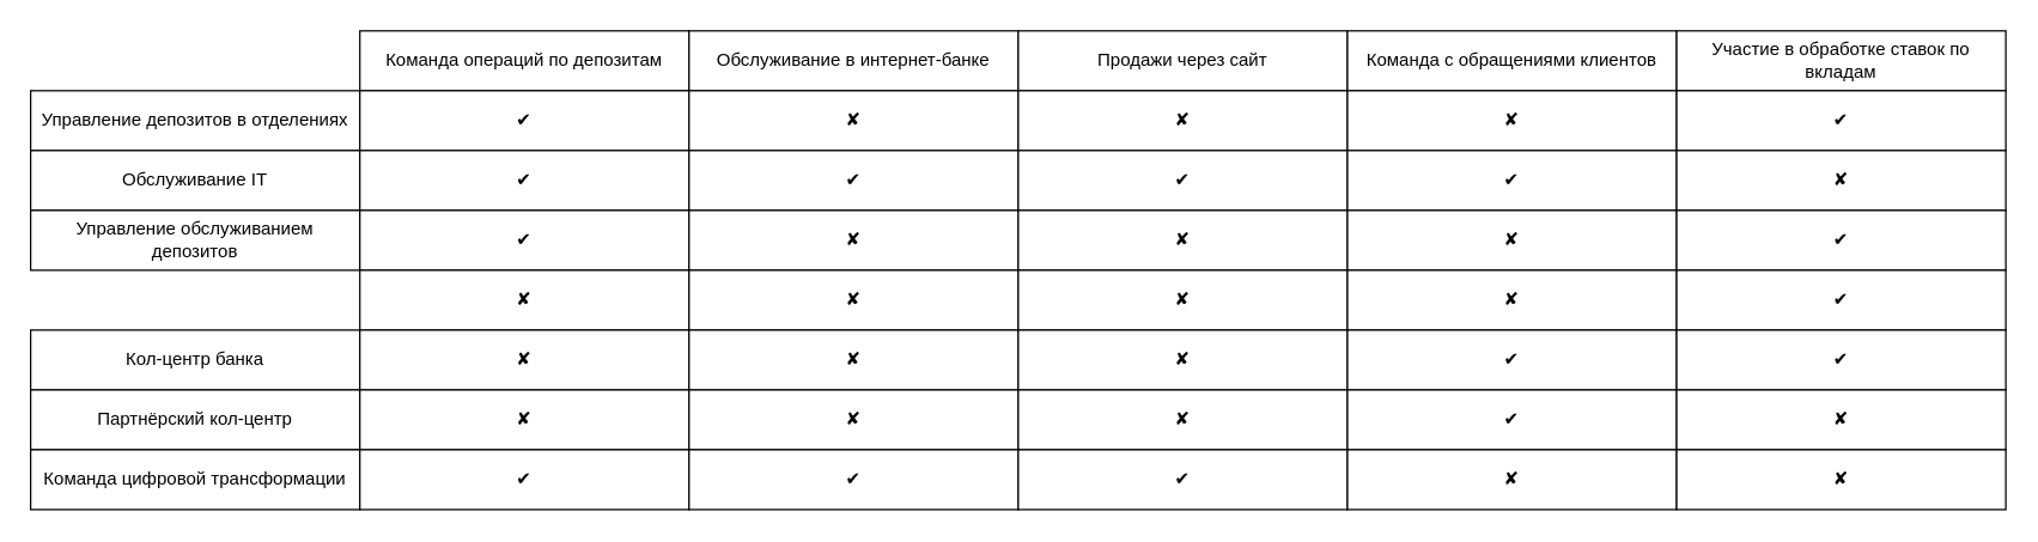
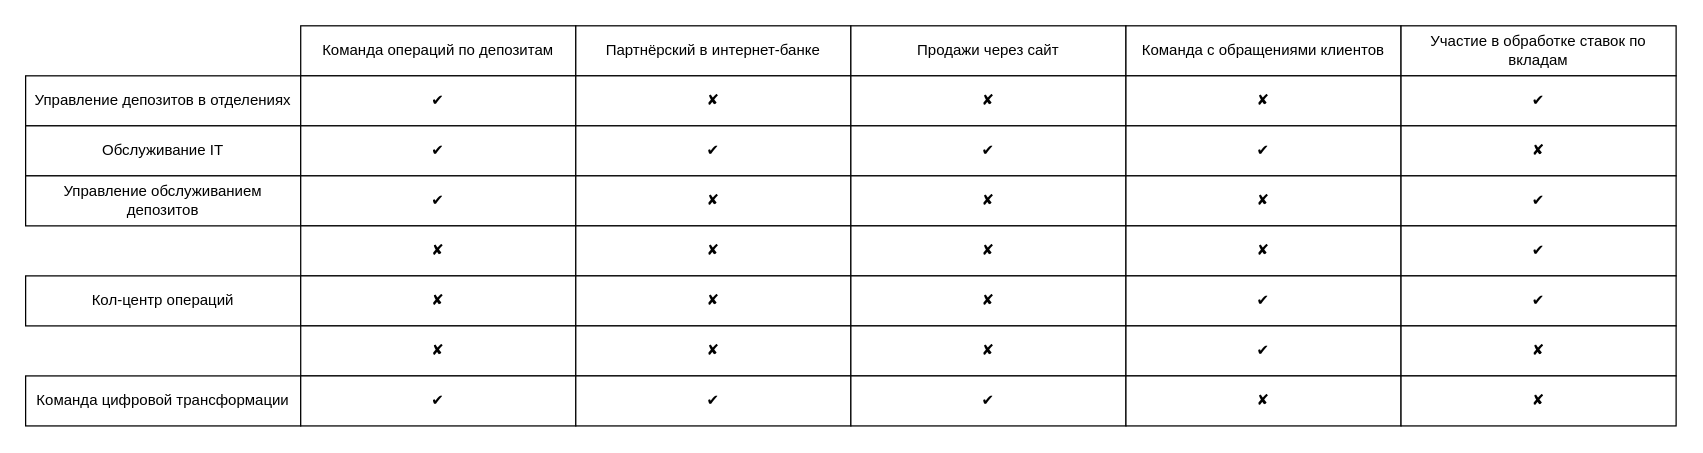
  <mxCell id="0" />
  <mxCell id="1" parent="0" />
  <mxCell id="2" value="Команда операций по депозитам" style="shape=rectangle;whiteSpace=wrap;html=1;" vertex="1" parent="1"><mxGeometry x="240" y="20" width="220" height="40" as="geometry" /></mxCell>
- <mxCell id="3" value="Обслуживание в интернет-банке" style="shape=rectangle;whiteSpace=wrap;html=1;" vertex="1" parent="1"><mxGeometry x="460" y="20" width="220" height="40" as="geometry" /></mxCell>
+ <mxCell id="3" value="Партнёрский в интернет-банке" style="shape=rectangle;whiteSpace=wrap;html=1;" vertex="1" parent="1"><mxGeometry x="460" y="20" width="220" height="40" as="geometry" /></mxCell>
  <mxCell id="4" value="Продажи через сайт" style="shape=rectangle;whiteSpace=wrap;html=1;" vertex="1" parent="1"><mxGeometry x="680" y="20" width="220" height="40" as="geometry" /></mxCell>
  <mxCell id="5" value="Команда с обращениями клиентов" style="shape=rectangle;whiteSpace=wrap;html=1;" vertex="1" parent="1"><mxGeometry x="900" y="20" width="220" height="40" as="geometry" /></mxCell>
  <mxCell id="6" value="Участие в обработке ставок по вкладам" style="shape=rectangle;whiteSpace=wrap;html=1;" vertex="1" parent="1"><mxGeometry x="1120" y="20" width="220" height="40" as="geometry" /></mxCell>
  <mxCell id="7" value="Управление депозитов в отделениях" style="shape=rectangle;whiteSpace=wrap;html=1;" vertex="1" parent="1"><mxGeometry x="20" y="60" width="220" height="40" as="geometry" /></mxCell>
  <mxCell id="8" value="✔" style="shape=rectangle;whiteSpace=wrap;html=1;" vertex="1" parent="1"><mxGeometry x="240" y="60" width="220" height="40" as="geometry" /></mxCell>
  <mxCell id="9" value="✘" style="shape=rectangle;whiteSpace=wrap;html=1;" vertex="1" parent="1"><mxGeometry x="460" y="60" width="220" height="40" as="geometry" /></mxCell>
  <mxCell id="10" value="✘" style="shape=rectangle;whiteSpace=wrap;html=1;" vertex="1" parent="1"><mxGeometry x="680" y="60" width="220" height="40" as="geometry" /></mxCell>
  <mxCell id="11" value="✘" style="shape=rectangle;whiteSpace=wrap;html=1;" vertex="1" parent="1"><mxGeometry x="900" y="60" width="220" height="40" as="geometry" /></mxCell>
  <mxCell id="12" value="✔" style="shape=rectangle;whiteSpace=wrap;html=1;" vertex="1" parent="1"><mxGeometry x="1120" y="60" width="220" height="40" as="geometry" /></mxCell>
  <mxCell id="13" value="Обслуживание IT" style="shape=rectangle;whiteSpace=wrap;html=1;" vertex="1" parent="1"><mxGeometry x="20" y="100" width="220" height="40" as="geometry" /></mxCell>
  <mxCell id="14" value="✔" style="shape=rectangle;whiteSpace=wrap;html=1;" vertex="1" parent="1"><mxGeometry x="240" y="100" width="220" height="40" as="geometry" /></mxCell>
  <mxCell id="15" value="✔" style="shape=rectangle;whiteSpace=wrap;html=1;" vertex="1" parent="1"><mxGeometry x="460" y="100" width="220" height="40" as="geometry" /></mxCell>
  <mxCell id="16" value="✔" style="shape=rectangle;whiteSpace=wrap;html=1;" vertex="1" parent="1"><mxGeometry x="680" y="100" width="220" height="40" as="geometry" /></mxCell>
  <mxCell id="17" value="✔" style="shape=rectangle;whiteSpace=wrap;html=1;" vertex="1" parent="1"><mxGeometry x="900" y="100" width="220" height="40" as="geometry" /></mxCell>
  <mxCell id="18" value="✘" style="shape=rectangle;whiteSpace=wrap;html=1;" vertex="1" parent="1"><mxGeometry x="1120" y="100" width="220" height="40" as="geometry" /></mxCell>
  <mxCell id="19" value="Управление обслуживанием депозитов" style="shape=rectangle;whiteSpace=wrap;html=1;" vertex="1" parent="1"><mxGeometry x="20" y="140" width="220" height="40" as="geometry" /></mxCell>
  <mxCell id="20" value="✔" style="shape=rectangle;whiteSpace=wrap;html=1;" vertex="1" parent="1"><mxGeometry x="240" y="140" width="220" height="40" as="geometry" /></mxCell>
  <mxCell id="21" value="✘" style="shape=rectangle;whiteSpace=wrap;html=1;" vertex="1" parent="1"><mxGeometry x="460" y="140" width="220" height="40" as="geometry" /></mxCell>
  <mxCell id="22" value="✘" style="shape=rectangle;whiteSpace=wrap;html=1;" vertex="1" parent="1"><mxGeometry x="680" y="140" width="220" height="40" as="geometry" /></mxCell>
  <mxCell id="23" value="✘" style="shape=rectangle;whiteSpace=wrap;html=1;" vertex="1" parent="1"><mxGeometry x="900" y="140" width="220" height="40" as="geometry" /></mxCell>
  <mxCell id="24" value="✔" style="shape=rectangle;whiteSpace=wrap;html=1;" vertex="1" parent="1"><mxGeometry x="1120" y="140" width="220" height="40" as="geometry" /></mxCell>
  <mxCell id="25" value="✘" style="shape=rectangle;whiteSpace=wrap;html=1;" vertex="1" parent="1"><mxGeometry x="240" y="180" width="220" height="40" as="geometry" /></mxCell>
  <mxCell id="26" value="✘" style="shape=rectangle;whiteSpace=wrap;html=1;" vertex="1" parent="1"><mxGeometry x="460" y="180" width="220" height="40" as="geometry" /></mxCell>
  <mxCell id="27" value="✘" style="shape=rectangle;whiteSpace=wrap;html=1;" vertex="1" parent="1"><mxGeometry x="680" y="180" width="220" height="40" as="geometry" /></mxCell>
  <mxCell id="28" value="✘" style="shape=rectangle;whiteSpace=wrap;html=1;" vertex="1" parent="1"><mxGeometry x="900" y="180" width="220" height="40" as="geometry" /></mxCell>
  <mxCell id="29" value="✔" style="shape=rectangle;whiteSpace=wrap;html=1;" vertex="1" parent="1"><mxGeometry x="1120" y="180" width="220" height="40" as="geometry" /></mxCell>
- <mxCell id="30" value="Кол-центр банка" style="shape=rectangle;whiteSpace=wrap;html=1;" vertex="1" parent="1"><mxGeometry x="20" y="220" width="220" height="40" as="geometry" /></mxCell>
+ <mxCell id="30" value="Кол-центр операций" style="shape=rectangle;whiteSpace=wrap;html=1;" vertex="1" parent="1"><mxGeometry x="20" y="220" width="220" height="40" as="geometry" /></mxCell>
  <mxCell id="31" value="✘" style="shape=rectangle;whiteSpace=wrap;html=1;" vertex="1" parent="1"><mxGeometry x="240" y="220" width="220" height="40" as="geometry" /></mxCell>
  <mxCell id="32" value="✘" style="shape=rectangle;whiteSpace=wrap;html=1;" vertex="1" parent="1"><mxGeometry x="460" y="220" width="220" height="40" as="geometry" /></mxCell>
  <mxCell id="33" value="✘" style="shape=rectangle;whiteSpace=wrap;html=1;" vertex="1" parent="1"><mxGeometry x="680" y="220" width="220" height="40" as="geometry" /></mxCell>
  <mxCell id="34" value="✔" style="shape=rectangle;whiteSpace=wrap;html=1;" vertex="1" parent="1"><mxGeometry x="900" y="220" width="220" height="40" as="geometry" /></mxCell>
  <mxCell id="35" value="✔" style="shape=rectangle;whiteSpace=wrap;html=1;" vertex="1" parent="1"><mxGeometry x="1120" y="220" width="220" height="40" as="geometry" /></mxCell>
- <mxCell id="36" value="Партнёрский кол-центр" style="shape=rectangle;whiteSpace=wrap;html=1;" vertex="1" parent="1"><mxGeometry x="20" y="260" width="220" height="40" as="geometry" /></mxCell>
  <mxCell id="37" value="✘" style="shape=rectangle;whiteSpace=wrap;html=1;" vertex="1" parent="1"><mxGeometry x="240" y="260" width="220" height="40" as="geometry" /></mxCell>
  <mxCell id="38" value="✘" style="shape=rectangle;whiteSpace=wrap;html=1;" vertex="1" parent="1"><mxGeometry x="460" y="260" width="220" height="40" as="geometry" /></mxCell>
  <mxCell id="39" value="✘" style="shape=rectangle;whiteSpace=wrap;html=1;" vertex="1" parent="1"><mxGeometry x="680" y="260" width="220" height="40" as="geometry" /></mxCell>
  <mxCell id="40" value="✔" style="shape=rectangle;whiteSpace=wrap;html=1;" vertex="1" parent="1"><mxGeometry x="900" y="260" width="220" height="40" as="geometry" /></mxCell>
  <mxCell id="41" value="✘" style="shape=rectangle;whiteSpace=wrap;html=1;" vertex="1" parent="1"><mxGeometry x="1120" y="260" width="220" height="40" as="geometry" /></mxCell>
  <mxCell id="42" value="Команда цифровой трансформации" style="shape=rectangle;whiteSpace=wrap;html=1;" vertex="1" parent="1"><mxGeometry x="20" y="300" width="220" height="40" as="geometry" /></mxCell>
  <mxCell id="43" value="✔" style="shape=rectangle;whiteSpace=wrap;html=1;" vertex="1" parent="1"><mxGeometry x="240" y="300" width="220" height="40" as="geometry" /></mxCell>
  <mxCell id="44" value="✔" style="shape=rectangle;whiteSpace=wrap;html=1;" vertex="1" parent="1"><mxGeometry x="460" y="300" width="220" height="40" as="geometry" /></mxCell>
  <mxCell id="45" value="✔" style="shape=rectangle;whiteSpace=wrap;html=1;" vertex="1" parent="1"><mxGeometry x="680" y="300" width="220" height="40" as="geometry" /></mxCell>
  <mxCell id="46" value="✘" style="shape=rectangle;whiteSpace=wrap;html=1;" vertex="1" parent="1"><mxGeometry x="900" y="300" width="220" height="40" as="geometry" /></mxCell>
  <mxCell id="47" value="✘" style="shape=rectangle;whiteSpace=wrap;html=1;" vertex="1" parent="1"><mxGeometry x="1120" y="300" width="220" height="40" as="geometry" /></mxCell>
